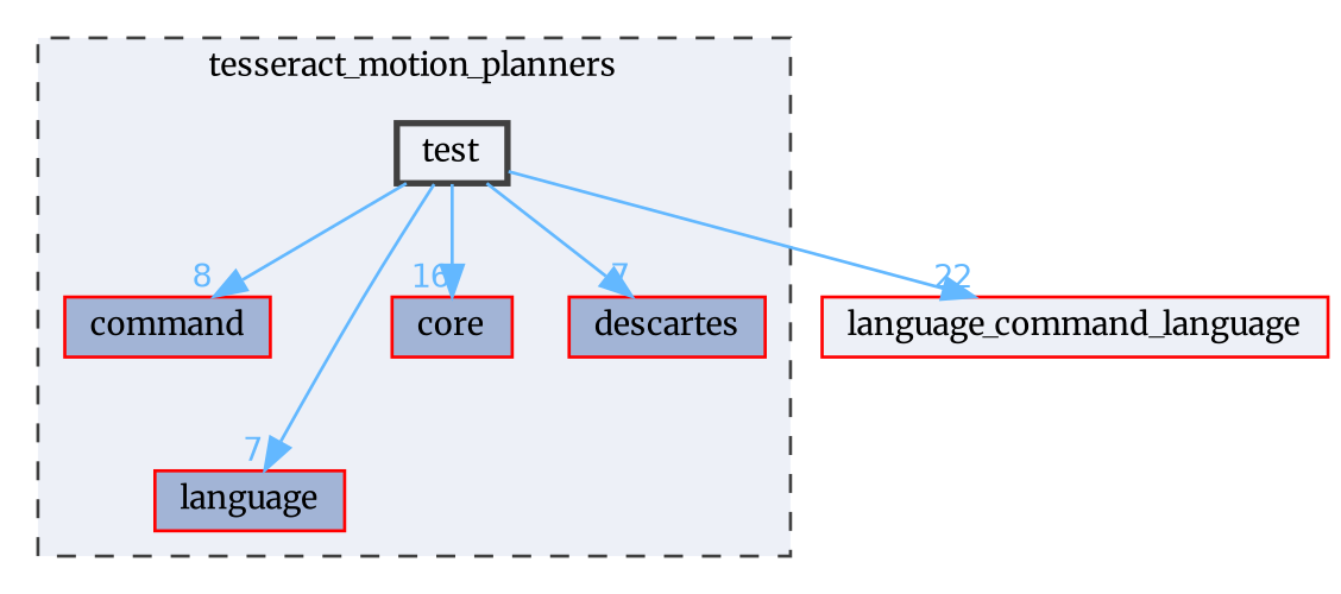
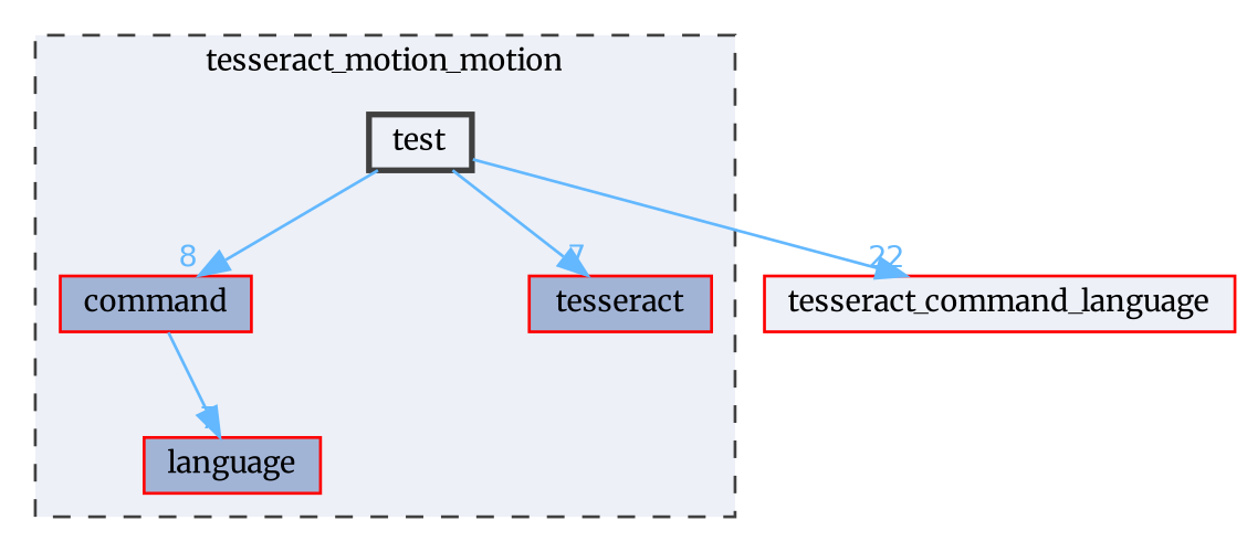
  digraph {
    compound=true
    fontname=Merriweather
    node [color=red fillcolor="#a2b4d6" fontname=Merriweather fontsize=10 shape=box style=filled]
    edge [color=steelblue1 fontcolor=steelblue1 fontname=Merriweather fontsize=10 headlabel=7 labeldistance=1.5 labelfontname=Helvetica labelfontsize=10]
    n1 [height=0.2 label=command width=0.4]
    n2 [height=0.2 label=language width=0.4]
-   n3 [height=0.2 label=core width=0.4]
-   n4 [height=0.2 label=descartes width=0.4]
+   n4 [height=0.2 label=tesseract width=0.4]
    n5 [color=grey25 fillcolor="#edf0f7" height=0.2 label=test style="filled,bold" width=0.4]
-   n6 [fillcolor="#edf0f7" height=0.2 label=language_command_language width=0.4]
+   n6 [fillcolor="#edf0f7" height=0.2 label=tesseract_command_language width=0.4]
    subgraph cluster_1 {
      bgcolor="#edf0f7"
      fontsize=10
-     label=tesseract_motion_planners
+     label=tesseract_motion_motion
      pencolor=grey25
      style="filled,dashed"
      n1
      n2
-     n3
      n4
      n5
    }
    n5 -> n1 [headlabel=8]
-   n5 -> n2
-   n5 -> n3 [headlabel=16]
+   n1 -> n2
    n5 -> n4
    n5 -> n6 [headlabel=22]
  }
